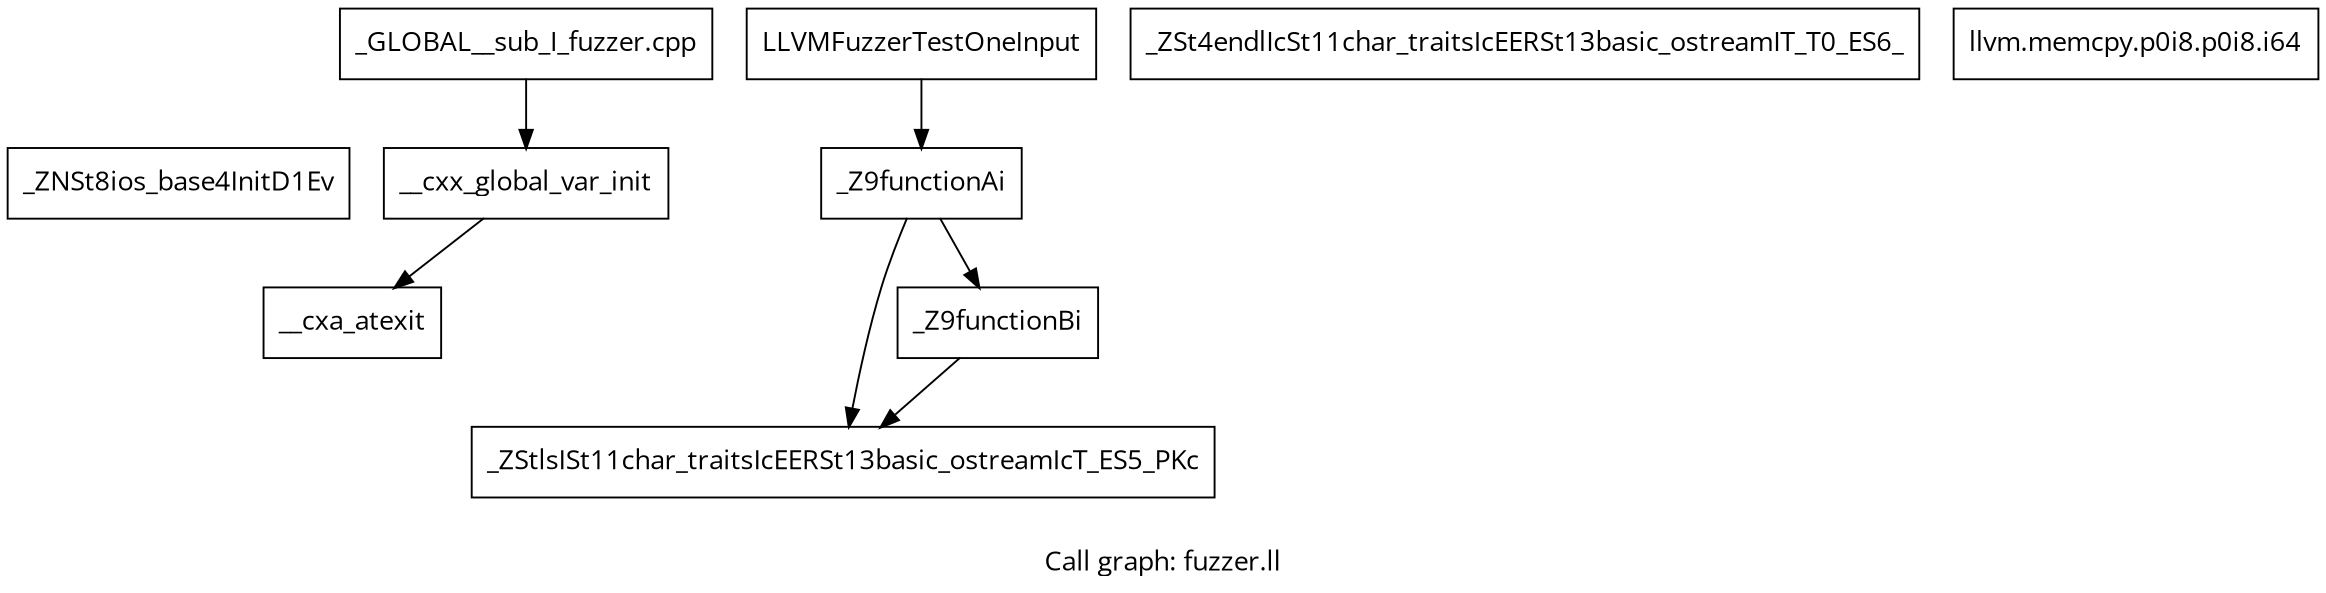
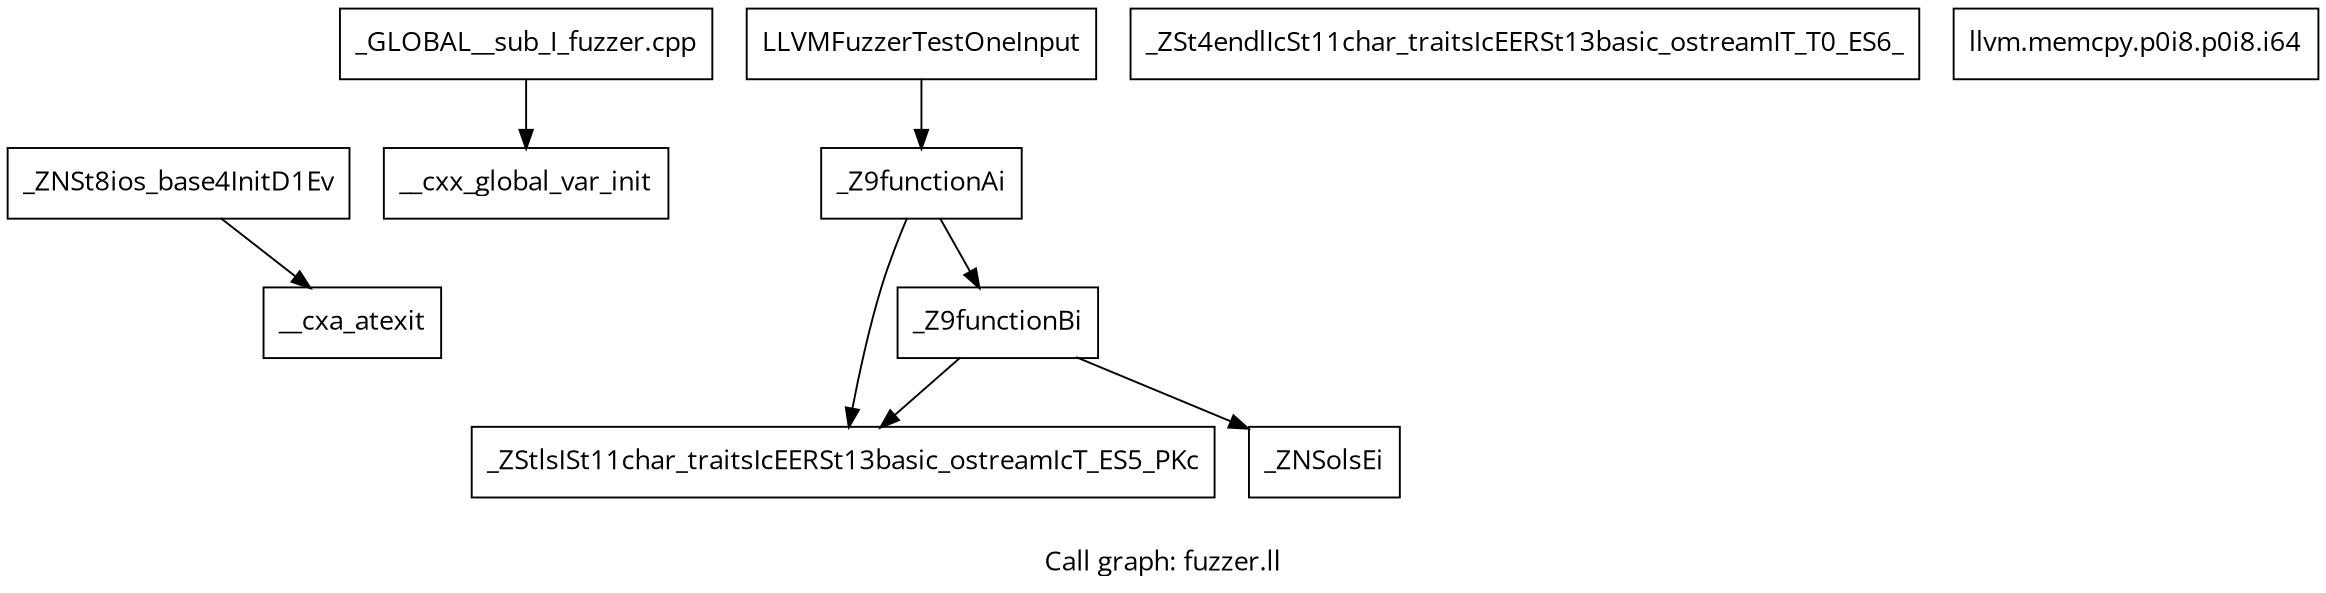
  digraph {
    fontname="Open Sans"
    label="Call graph: fuzzer.ll"
    node [fontname="Open Sans" shape=record]
    edge [fontname="Open Sans"]
    n1 [label="{__cxx_global_var_init}"]
    n2 [label="{__cxa_atexit}"]
    n3 [label="{_ZNSt8ios_base4InitD1Ev}"]
    n4 [label="{_Z9functionAi}"]
    n5 [label="{_ZStlsISt11char_traitsIcEERSt13basic_ostreamIcT_ES5_PKc}"]
    n6 [label="{_Z9functionBi}"]
+   n7 [label="{_ZNSolsEi}"]
    n8 [label="{_ZSt4endlIcSt11char_traitsIcEERSt13basic_ostreamIT_T0_ES6_}"]
    n9 [label="{LLVMFuzzerTestOneInput}"]
    n10 [label="{_GLOBAL__sub_I_fuzzer.cpp}"]
    n11 [label="{llvm.memcpy.p0i8.p0i8.i64}"]
-   n1 -> n2
+   n3 -> n2
    n4 -> n5
    n4 -> n6
    n6 -> n5
+   n6 -> n7
    n9 -> n4
    n10 -> n1
  }
